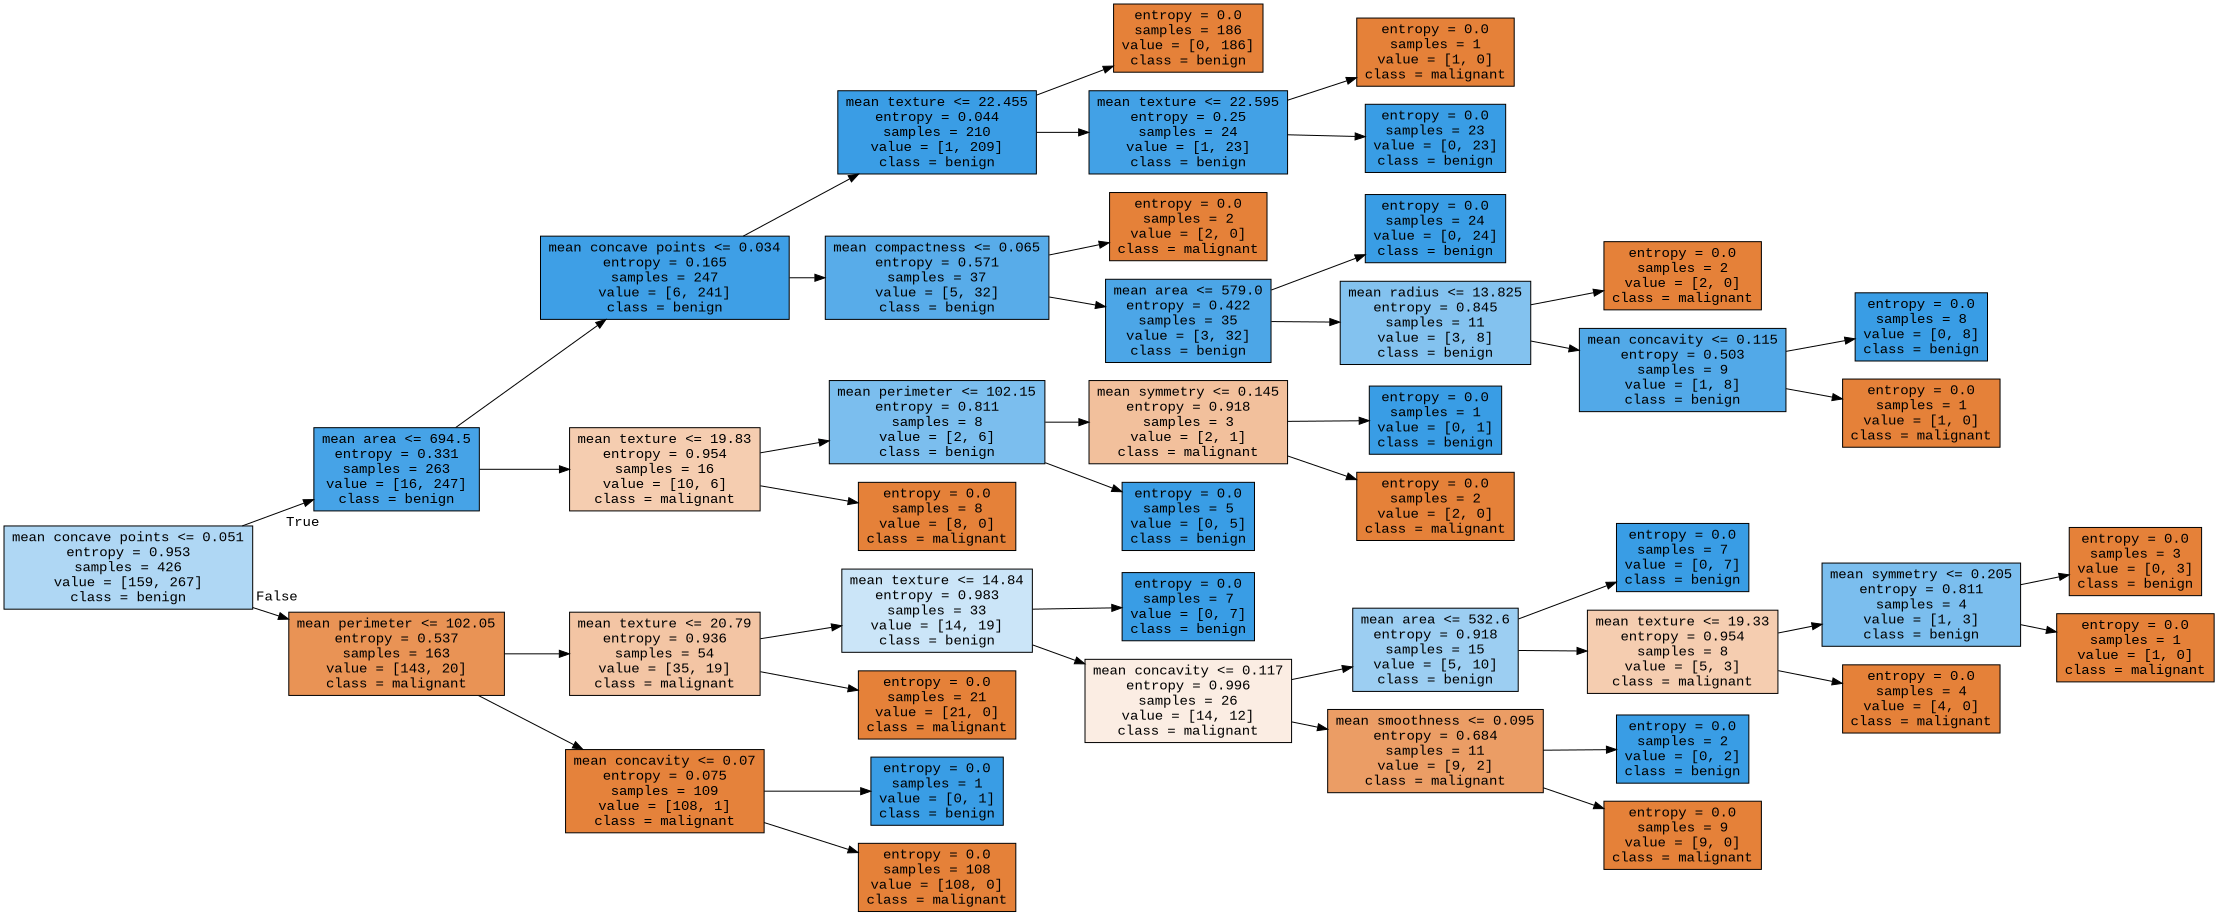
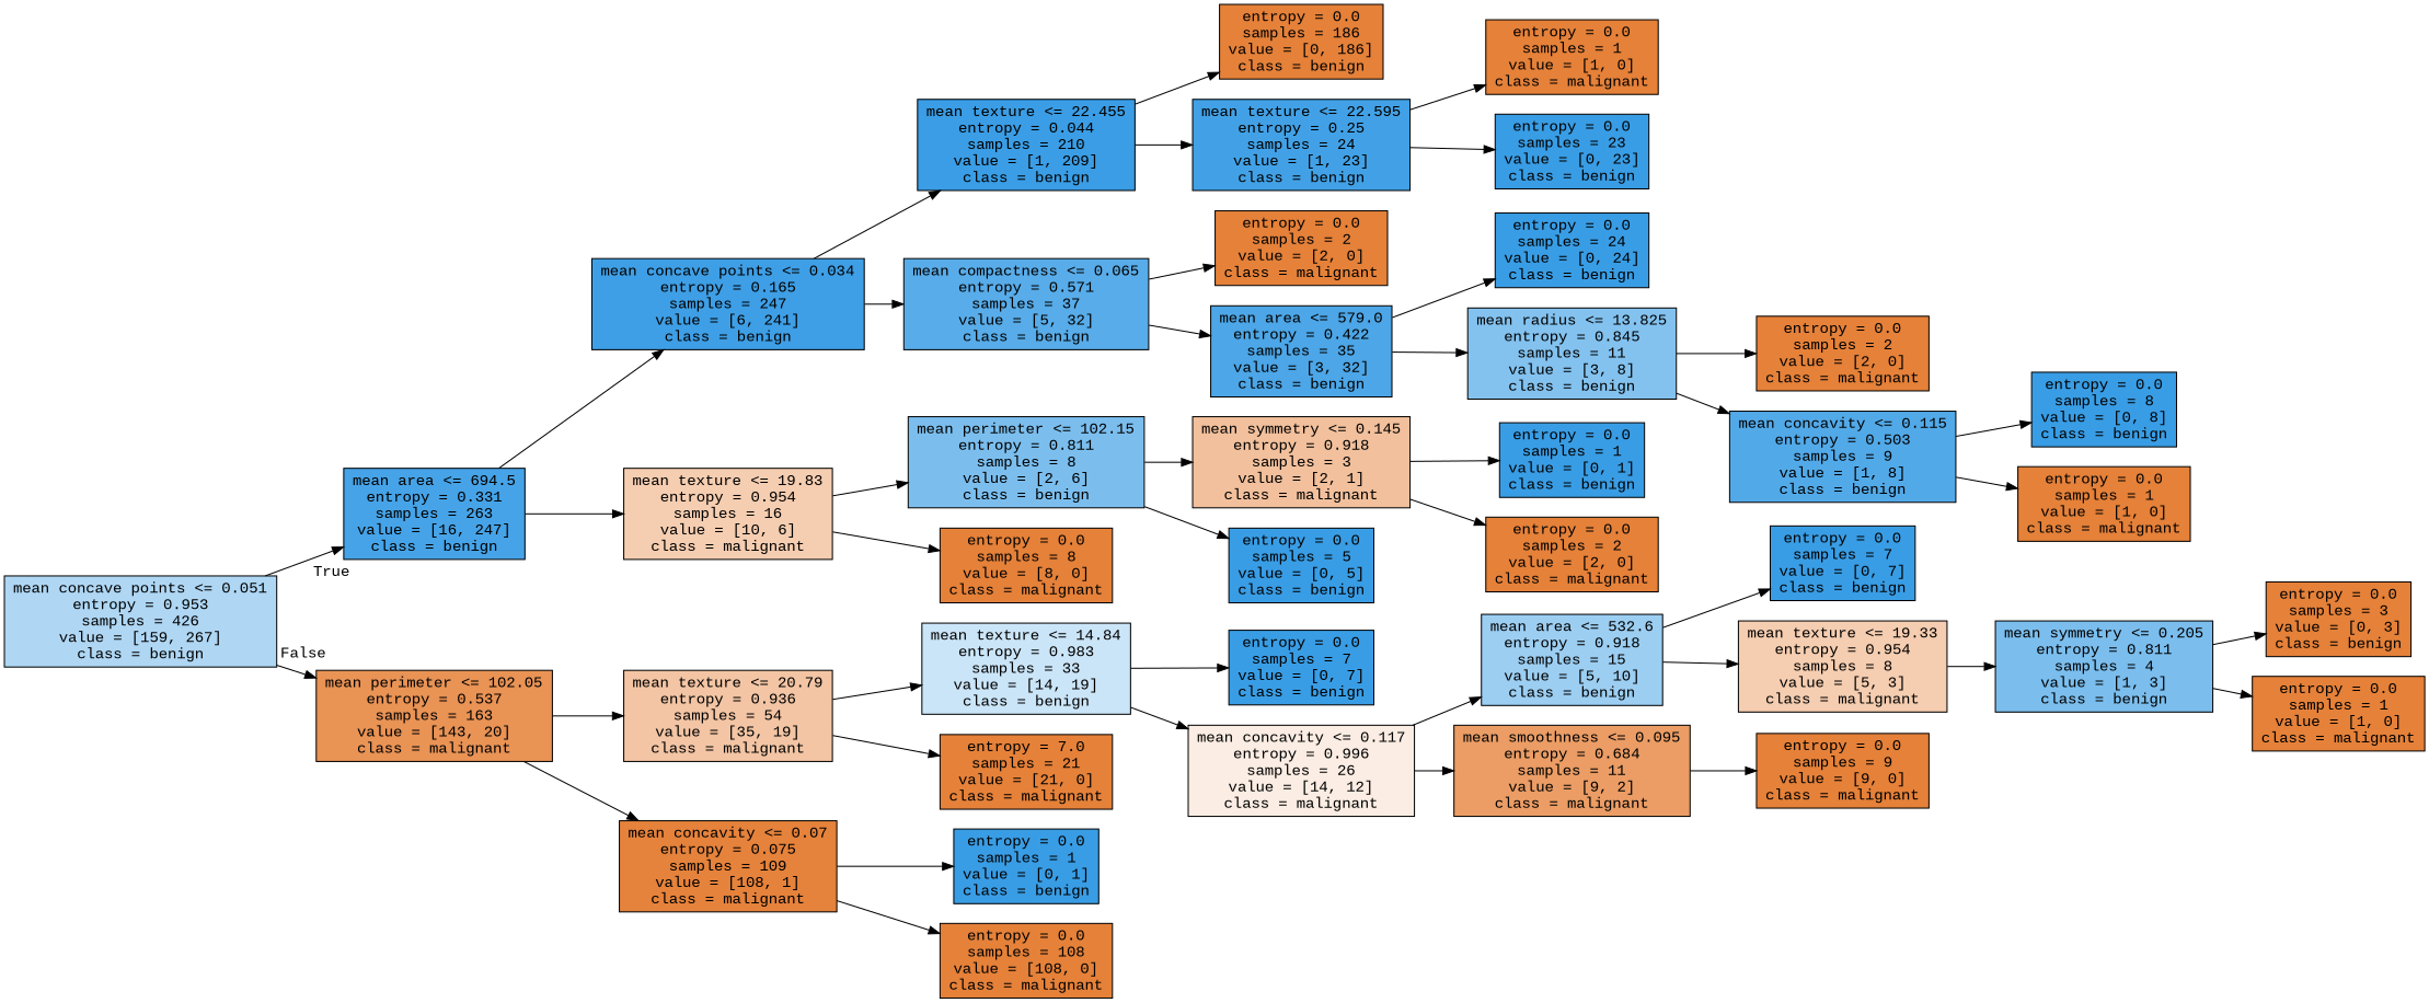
  digraph {
    fontname="Liberation Mono"
    rankdir=LR
    node [color=black fillcolor="#e58139" fontname="Liberation Mono" shape=box style=filled]
    edge [fontname="Liberation Mono"]
    n1 [fillcolor="#afd7f4" label="mean concave points <= 0.051\nentropy = 0.953\nsamples = 426\nvalue = [159, 267]\nclass = benign"]
    n2 [fillcolor="#46a3e7" label="mean area <= 694.5\nentropy = 0.331\nsamples = 263\nvalue = [16, 247]\nclass = benign"]
    n3 [fillcolor="#e99355" label="mean perimeter <= 102.05\nentropy = 0.537\nsamples = 163\nvalue = [143, 20]\nclass = malignant"]
    n4 [fillcolor="#3e9fe6" label="mean concave points <= 0.034\nentropy = 0.165\nsamples = 247\nvalue = [6, 241]\nclass = benign"]
    n5 [fillcolor="#f5cdb0" label="mean texture <= 19.83\nentropy = 0.954\nsamples = 16\nvalue = [10, 6]\nclass = malignant"]
    n6 [fillcolor="#f3c5a4" label="mean texture <= 20.79\nentropy = 0.936\nsamples = 54\nvalue = [35, 19]\nclass = malignant"]
    n7 [fillcolor="#e5823b" label="mean concavity <= 0.07\nentropy = 0.075\nsamples = 109\nvalue = [108, 1]\nclass = malignant"]
    n8 [fillcolor="#3a9de5" label="mean texture <= 22.455\nentropy = 0.044\nsamples = 210\nvalue = [1, 209]\nclass = benign"]
    n9 [fillcolor="#58ace9" label="mean compactness <= 0.065\nentropy = 0.571\nsamples = 37\nvalue = [5, 32]\nclass = benign"]
    n10 [fillcolor="#7bbeee" label="mean perimeter <= 102.15\nentropy = 0.811\nsamples = 8\nvalue = [2, 6]\nclass = benign"]
    n11 [label="entropy = 0.0\nsamples = 8\nvalue = [8, 0]\nclass = malignant"]
    n12 [label="entropy = 0.0\nsamples = 186\nvalue = [0, 186]\nclass = benign"]
    n13 [fillcolor="#42a1e6" label="mean texture <= 22.595\nentropy = 0.25\nsamples = 24\nvalue = [1, 23]\nclass = benign"]
    n14 [label="entropy = 0.0\nsamples = 2\nvalue = [2, 0]\nclass = malignant"]
    n15 [fillcolor="#4ca6e7" label="mean area <= 579.0\nentropy = 0.422\nsamples = 35\nvalue = [3, 32]\nclass = benign"]
    n16 [label="entropy = 0.0\nsamples = 1\nvalue = [1, 0]\nclass = malignant"]
    n17 [fillcolor="#399de5" label="entropy = 0.0\nsamples = 23\nvalue = [0, 23]\nclass = benign"]
    n18 [fillcolor="#399de5" label="entropy = 0.0\nsamples = 24\nvalue = [0, 24]\nclass = benign"]
    n19 [fillcolor="#83c2ef" label="mean radius <= 13.825\nentropy = 0.845\nsamples = 11\nvalue = [3, 8]\nclass = benign"]
    n20 [label="entropy = 0.0\nsamples = 2\nvalue = [2, 0]\nclass = malignant"]
    n21 [fillcolor="#52a9e8" label="mean concavity <= 0.115\nentropy = 0.503\nsamples = 9\nvalue = [1, 8]\nclass = benign"]
    n22 [fillcolor="#399de5" label="entropy = 0.0\nsamples = 8\nvalue = [0, 8]\nclass = benign"]
    n23 [label="entropy = 0.0\nsamples = 1\nvalue = [1, 0]\nclass = malignant"]
    n24 [fillcolor="#f2c09c" label="mean symmetry <= 0.145\nentropy = 0.918\nsamples = 3\nvalue = [2, 1]\nclass = malignant"]
    n25 [fillcolor="#399de5" label="entropy = 0.0\nsamples = 5\nvalue = [0, 5]\nclass = benign"]
    n26 [fillcolor="#399de5" label="entropy = 0.0\nsamples = 1\nvalue = [0, 1]\nclass = benign"]
    n27 [label="entropy = 0.0\nsamples = 2\nvalue = [2, 0]\nclass = malignant"]
    n28 [fillcolor="#cbe5f8" label="mean texture <= 14.84\nentropy = 0.983\nsamples = 33\nvalue = [14, 19]\nclass = benign"]
-   n29 [label="entropy = 0.0\nsamples = 21\nvalue = [21, 0]\nclass = malignant"]
+   n29 [label="entropy = 7.0\nsamples = 21\nvalue = [21, 0]\nclass = malignant"]
    n30 [fillcolor="#399de5" label="entropy = 0.0\nsamples = 1\nvalue = [0, 1]\nclass = benign"]
    n31 [label="entropy = 0.0\nsamples = 108\nvalue = [108, 0]\nclass = malignant"]
    n32 [fillcolor="#399de5" label="entropy = 0.0\nsamples = 7\nvalue = [0, 7]\nclass = benign"]
    n33 [fillcolor="#fbede3" label="mean concavity <= 0.117\nentropy = 0.996\nsamples = 26\nvalue = [14, 12]\nclass = malignant"]
    n34 [fillcolor="#9ccef2" label="mean area <= 532.6\nentropy = 0.918\nsamples = 15\nvalue = [5, 10]\nclass = benign"]
    n35 [fillcolor="#eb9d65" label="mean smoothness <= 0.095\nentropy = 0.684\nsamples = 11\nvalue = [9, 2]\nclass = malignant"]
    n36 [fillcolor="#399de5" label="entropy = 0.0\nsamples = 7\nvalue = [0, 7]\nclass = benign"]
    n37 [fillcolor="#f5cdb0" label="mean texture <= 19.33\nentropy = 0.954\nsamples = 8\nvalue = [5, 3]\nclass = malignant"]
-   n38 [fillcolor="#399de5" label="entropy = 0.0\nsamples = 2\nvalue = [0, 2]\nclass = benign"]
    n39 [label="entropy = 0.0\nsamples = 9\nvalue = [9, 0]\nclass = malignant"]
    n40 [fillcolor="#7bbeee" label="mean symmetry <= 0.205\nentropy = 0.811\nsamples = 4\nvalue = [1, 3]\nclass = benign"]
-   n41 [label="entropy = 0.0\nsamples = 4\nvalue = [4, 0]\nclass = malignant"]
    n42 [label="entropy = 0.0\nsamples = 3\nvalue = [0, 3]\nclass = benign"]
    n43 [label="entropy = 0.0\nsamples = 1\nvalue = [1, 0]\nclass = malignant"]
    n1 -> n2 [headlabel=True labelangle=45 labeldistance=2.5]
    n1 -> n3 [headlabel=False labelangle=-45 labeldistance=2.5]
    n2 -> n4
    n2 -> n5
    n3 -> n6
    n3 -> n7
    n4 -> n8
    n4 -> n9
    n5 -> n10
    n5 -> n11
    n6 -> n28
    n6 -> n29
    n7 -> n30
    n7 -> n31
    n8 -> n12
    n8 -> n13
    n9 -> n14
    n9 -> n15
    n10 -> n24
    n10 -> n25
    n13 -> n16
    n13 -> n17
    n15 -> n18
    n15 -> n19
    n19 -> n20
    n19 -> n21
    n21 -> n22
    n21 -> n23
    n24 -> n26
    n24 -> n27
    n28 -> n32
    n28 -> n33
    n33 -> n34
    n33 -> n35
    n34 -> n36
    n34 -> n37
-   n35 -> n38
    n35 -> n39
    n37 -> n40
-   n37 -> n41
    n40 -> n42
    n40 -> n43
  }
